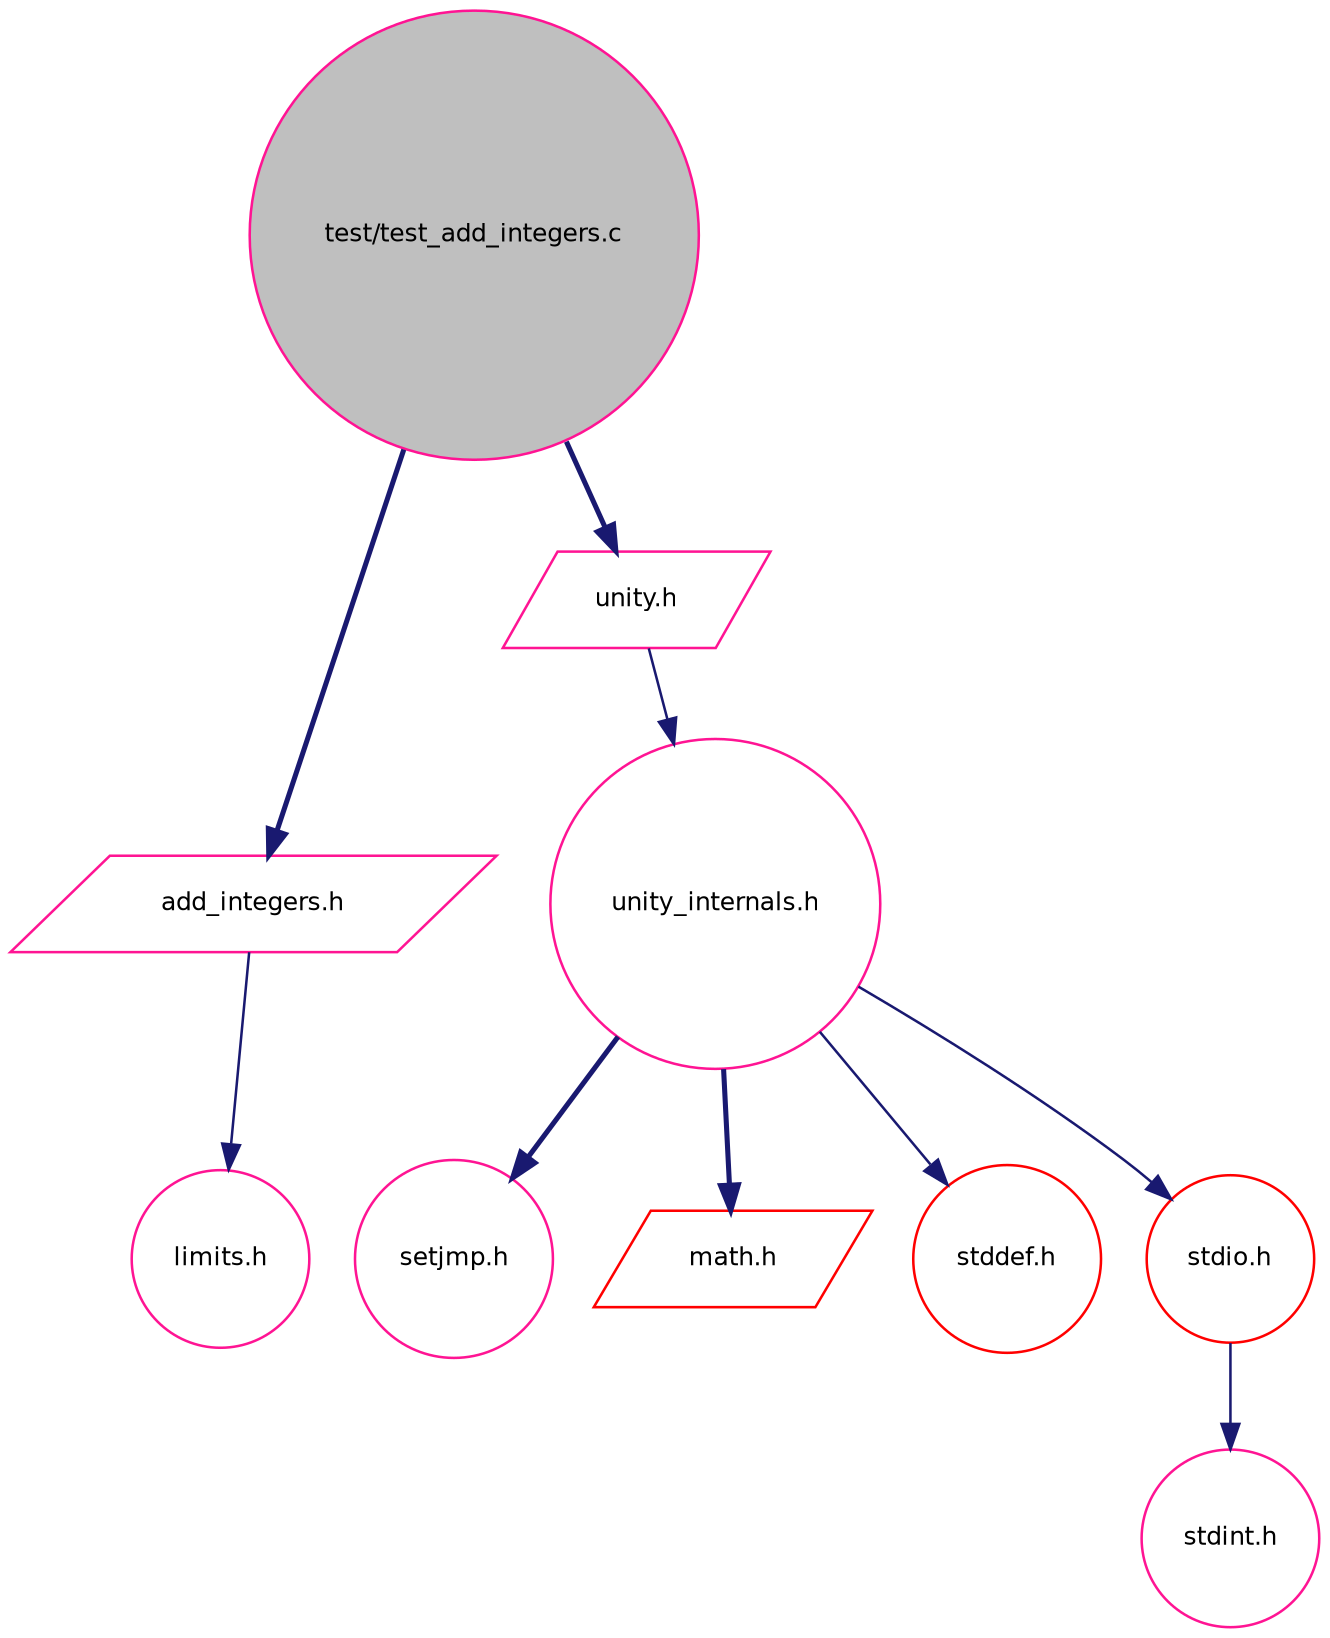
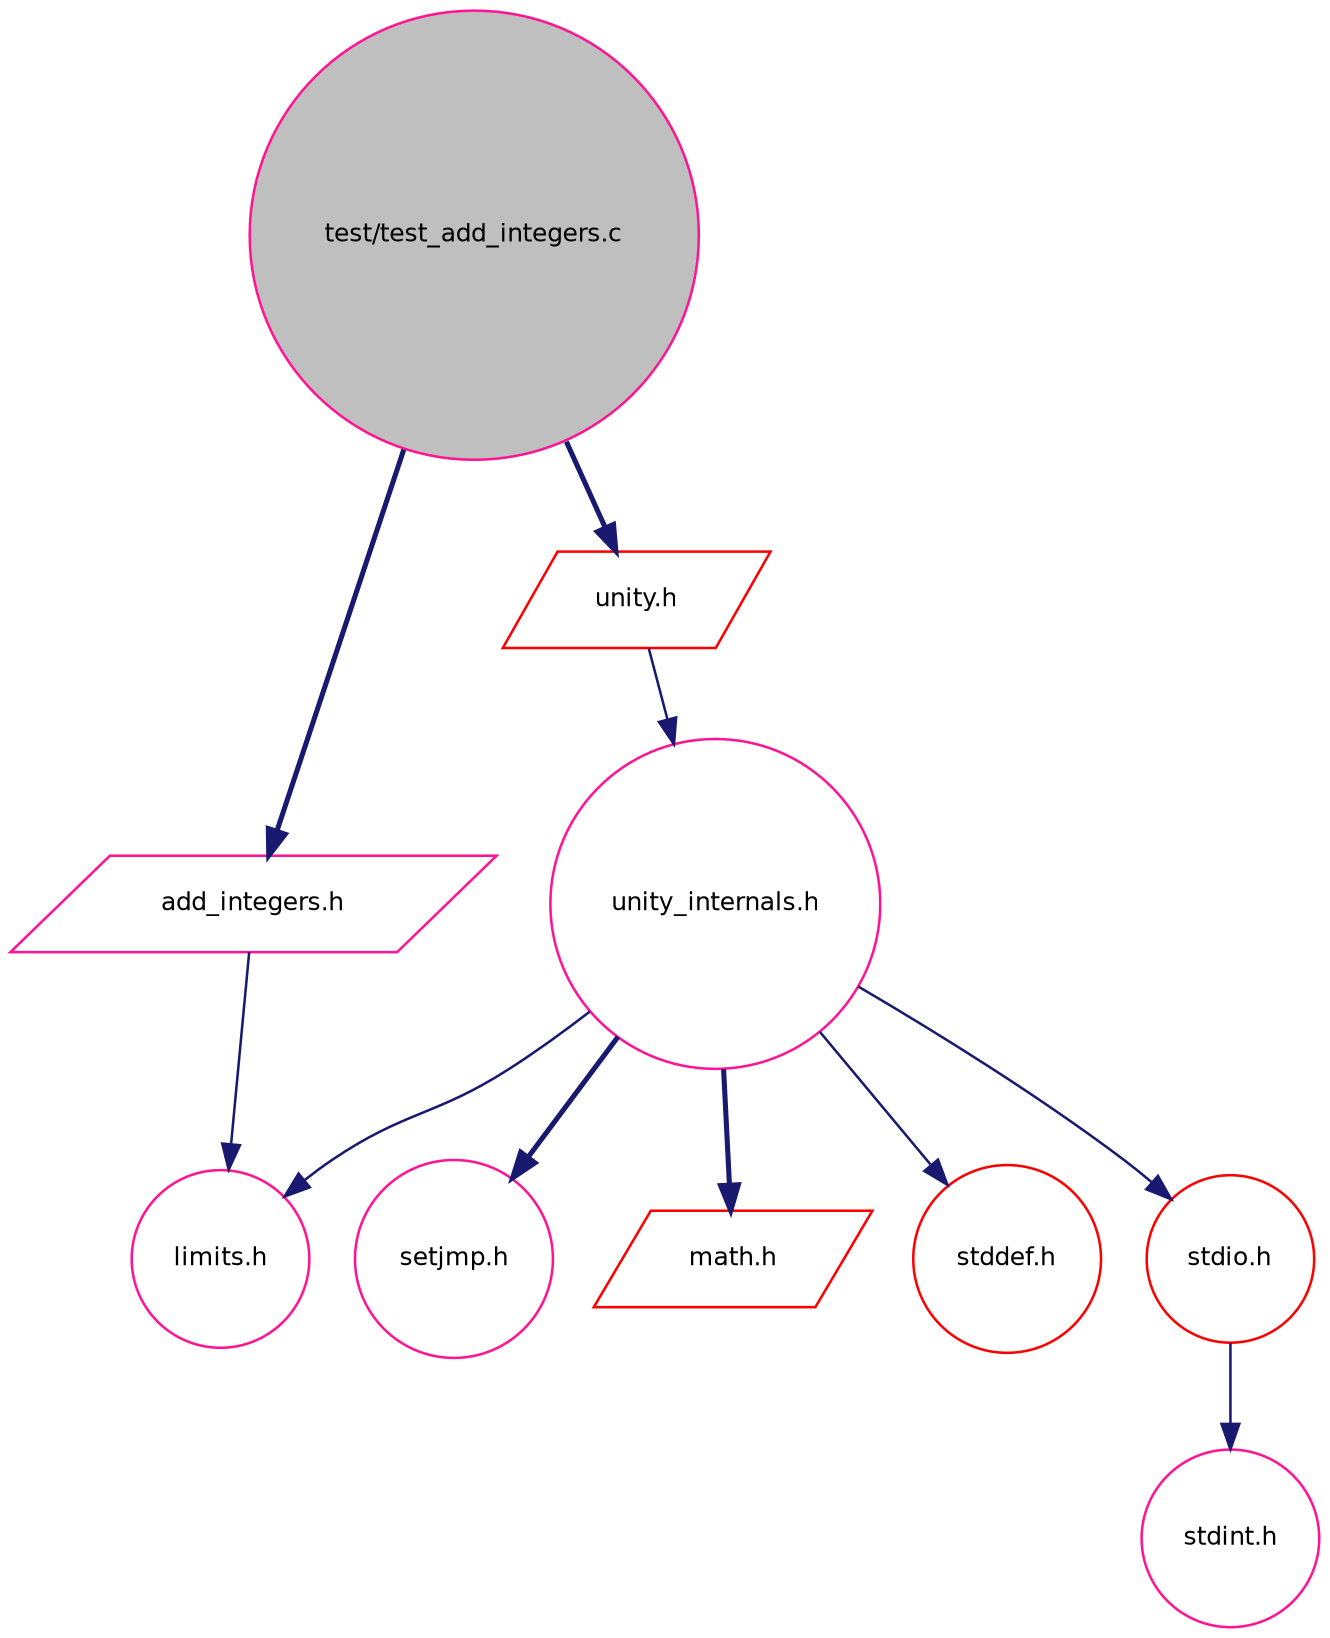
  digraph {
    node [color=deeppink fillcolor=white fontname=Helvetica fontsize=10 shape=circle style=filled]
    edge [color=midnightblue fontname=Helvetica fontsize=10 labelfontname=Helvetica labelfontsize=10 style=solid]
    n1 [fillcolor=grey75 fontcolor=black height=0.2 label="test/test_add_integers.c" width=0.4]
-   n2 [height=0.2 label="unity.h" shape=parallelogram width=0.4]
+   n2 [color=red height=0.2 label="unity.h" shape=parallelogram width=0.4]
    n3 [height=0.2 label="add_integers.h" shape=parallelogram width=0.4]
    n4 [height=0.2 label="unity_internals.h" width=0.4]
    n5 [height=0.2 label="limits.h" width=0.4]
    n6 [height=0.2 label="setjmp.h" width=0.4]
    n7 [color=red height=0.2 label="math.h" shape=parallelogram width=0.4]
    n8 [color=red height=0.2 label="stddef.h" width=0.4]
    n9 [color=red height=0.2 label="stdio.h" width=0.4]
    n10 [height=0.2 label="stdint.h" width=0.4]
    n1 -> n2 [style=bold]
    n1 -> n3 [style=bold]
    n2 -> n4
    n3 -> n5
+   n4 -> n5
    n4 -> n6 [style=bold]
    n4 -> n7 [style=bold]
    n4 -> n8
    n4 -> n9
    n9 -> n10
  }
